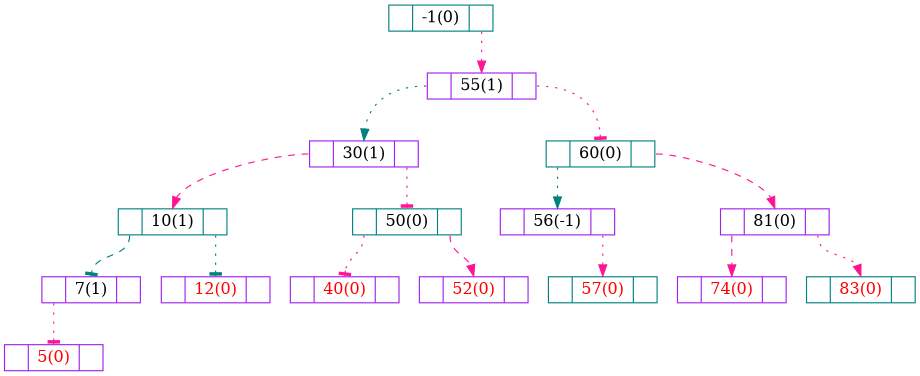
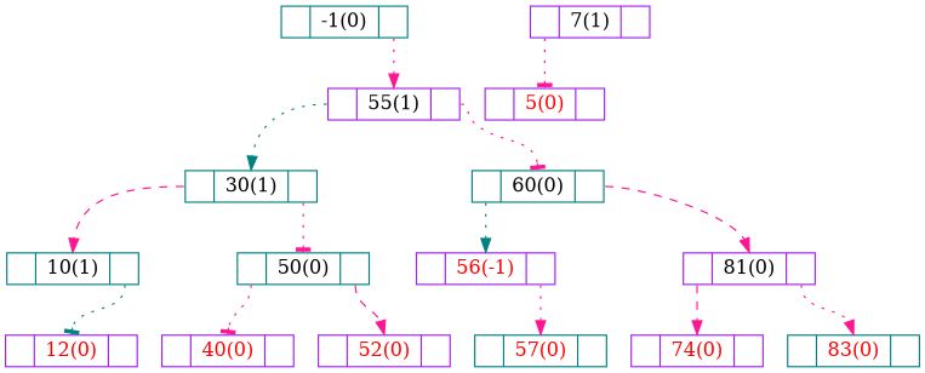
  digraph {
    node [color=purple shape=record]
    edge [arrowhead=normal color=deeppink headport=D style=dotted tailport=R]
    n1 [color=teal height=.1 label="<L> |<D> -1(0)|<R> "]
    n2 [height=.1 label="<L> |<D> 55(1)|<R> "]
-   n3 [height=.1 label="<L> |<D> 30(1)|<R> "]
+   n3 [color=teal height=.1 label="<L> |<D> 30(1)|<R> "]
    n4 [color=teal height=.1 label="<L> |<D> 60(0)|<R> "]
    n5 [color=teal height=.1 label="<L> |<D> 10(1)|<R> "]
    n6 [color=teal height=.1 label="<L> |<D> 50(0)|<R> "]
-   n7 [height=.1 label="<L> |<D> 56(-1)|<R> "]
+   n7 [height=.1 label="<L> |<D> 56(-1)|<R> " fontcolor=red]
    n8 [height=.1 label="<L> |<D> 81(0)|<R> "]
    n9 [height=.1 label="<L> |<D> 7(1)|<R> "]
    n10 [fontcolor=red height=.1 label="<L> |<D> 12(0)|<R> "]
    n11 [fontcolor=red height=.1 label="<L> |<D> 40(0)|<R> "]
    n12 [fontcolor=red height=.1 label="<L> |<D> 52(0)|<R> "]
    n13 [color=teal fontcolor=red height=.1 label="<L> |<D> 57(0)|<R> "]
    n14 [fontcolor=red height=.1 label="<L> |<D> 74(0)|<R> "]
    n15 [color=teal fontcolor=red height=.1 label="<L> |<D> 83(0)|<R> "]
    n16 [fontcolor=red height=.1 label="<L> |<D> 5(0)|<R> "]
    n1 -> n2
    n2 -> n3 [color=teal tailport=L]
    n2 -> n4 [arrowhead=tee]
    n3 -> n5 [style=dashed tailport=L]
    n3 -> n6 [arrowhead=tee]
    n4 -> n7 [color=teal tailport=L]
    n4 -> n8 [style=dashed]
-   n5 -> n9 [arrowhead=tee color=teal style=dashed tailport=L]
    n5 -> n10 [arrowhead=tee color=teal]
    n6 -> n11 [arrowhead=tee tailport=L]
    n6 -> n12 [style=dashed]
    n7 -> n13
    n8 -> n14 [style=dashed tailport=L]
    n8 -> n15
    n9 -> n16 [arrowhead=tee tailport=L]
  }
